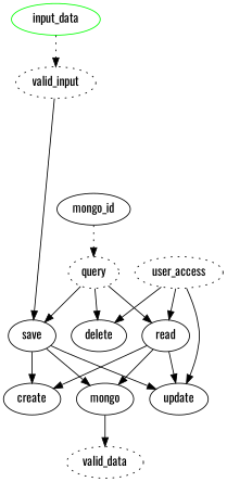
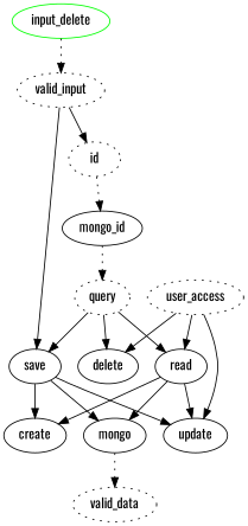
  digraph {
    fontname=Oswald
    node [fontname=Oswald]
    edge [fontname=Oswald]
-   input_data [color=green]
+   input_data [color=green label=input_delete]
    valid_input [style=dotted]
+   id [style=dotted]
    save
    mongo_id
    query [style=dotted]
    update
    create
    n9 [label=mongo]
    read
    delete
    valid_data [style=dotted]
    user_access [style=dotted]
    input_data -> valid_input [style=dotted]
+   valid_input -> id
    valid_input -> save
+   id -> mongo_id [style=dotted]
    save -> update
    save -> create
    save -> n9
    mongo_id -> query [style=dotted]
    query -> save
    query -> read
    query -> delete
-   n9 -> valid_data
+   n9 -> valid_data [style=dotted]
    read -> update
    read -> create
    read -> n9
    user_access -> update
    user_access -> read
    user_access -> delete
  }
